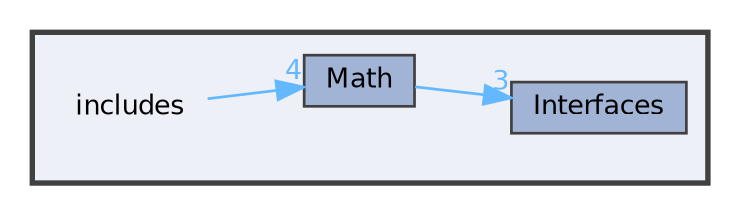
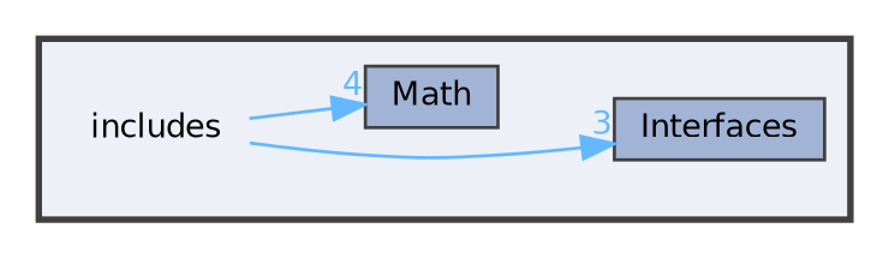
  digraph {
    compound=true
    rankdir=LR
    node [fontname=Helvetica fontsize=10 shape=box color=grey25 fillcolor="#a2b4d6" style=filled]
    edge [color=steelblue1 fontcolor=steelblue1 fontname=Helvetica fontsize=10 labeldistance=1.5 labelfontname=Helvetica labelfontsize=10]
    n1 [height=0.2 label=includes shape=plaintext width=0.4 color="" fillcolor="" style=""]
    n2 [height=0.2 label=Interfaces width=0.4]
    n3 [height=0.2 label=Math width=0.4]
    subgraph cluster_1 {
      bgcolor="#edf0f7"
      fontname=Helvetica
      fontsize=10
      pencolor=grey25
      style="filled,bold"
      n1
      n2
      n3
    }
-   n3 -> n2 [headlabel=3]
+   n1 -> n2 [headlabel=3]
    n1 -> n3 [headlabel=4]
  }
